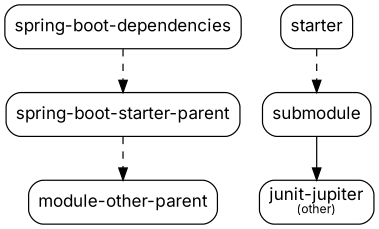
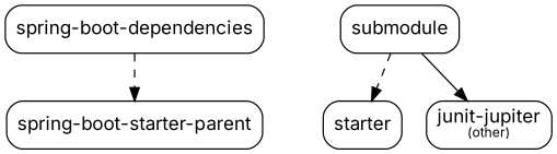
  digraph {
    fontname=Inter
    node [fontname=Inter fontsize=14 shape=box style=rounded]
    edge [fontname=Inter fontsize=10 style=dashed]
    n1 [label=<spring-boot-starter-parent>]
-   n2 [label=<module-other-parent>]
    n3 [label=<spring-boot-dependencies>]
    n4 [label=starter]
    n5 [label=<submodule>]
    n6 [label=<junit-jupiter<font point-size="10"><br/>(other)</font>>]
-   n1 -> n2
    n3 -> n1
-   n4 -> n5
+   n5 -> n4
    n5 -> n6 [style=""]
  }
